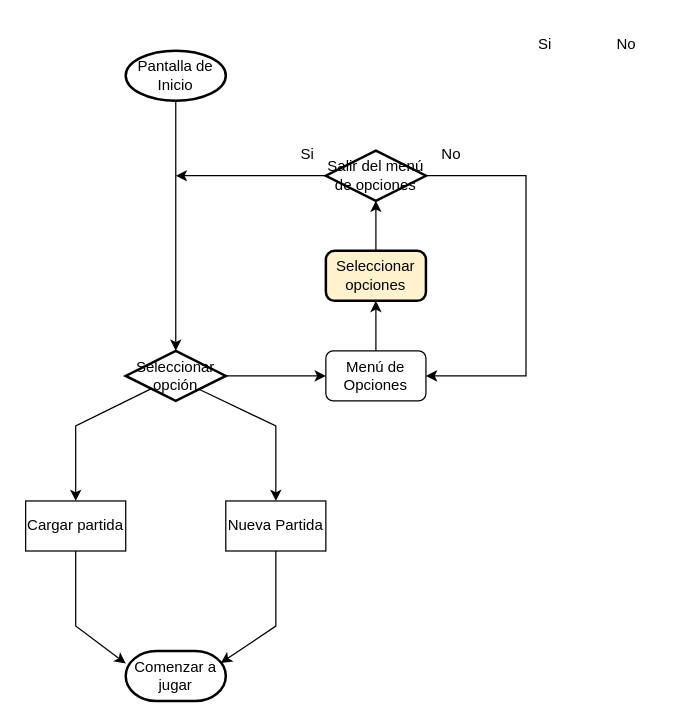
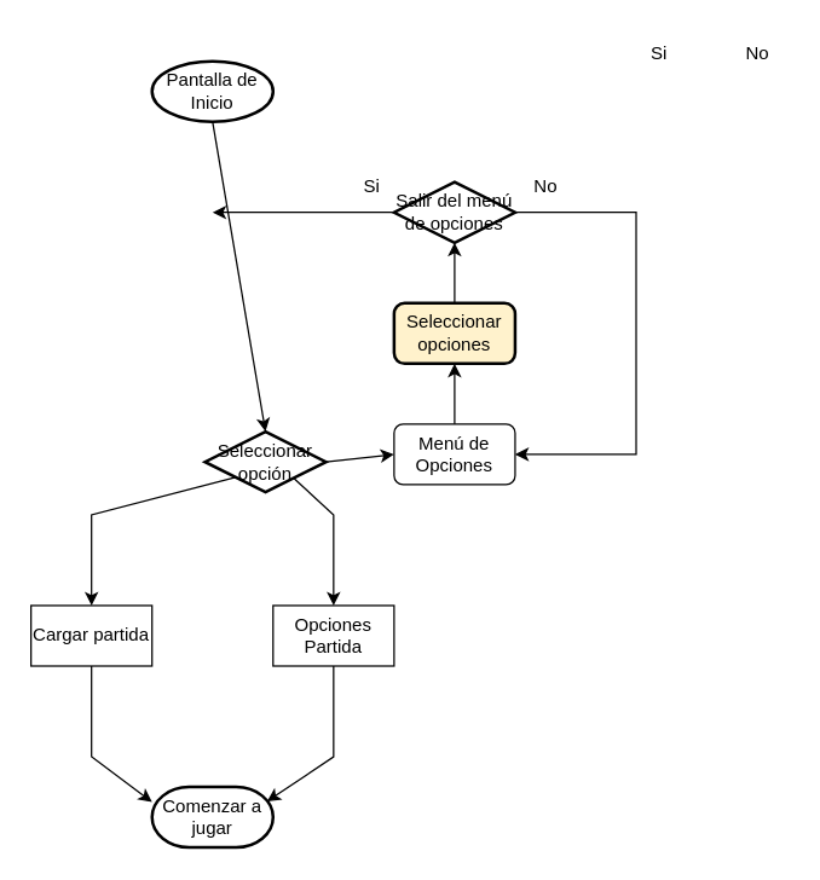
  <mxCell id="0" />
  <mxCell id="1" parent="0" />
  <mxCell id="2" value="Pantalla de Inicio" style="strokeWidth=2;html=1;shape=mxgraph.flowchart.start_1;whiteSpace=wrap;" parent="1" vertex="1"><mxGeometry x="100" y="40" width="80" height="40" as="geometry" /></mxCell>
- <mxCell id="3" value="&lt;div&gt;Seleccionar opción&lt;/div&gt;" style="strokeWidth=2;html=1;shape=mxgraph.flowchart.decision;whiteSpace=wrap;" parent="1" vertex="1"><mxGeometry x="100" y="280" width="80" height="40" as="geometry" /></mxCell>
- <mxCell id="4" value="Nueva Partida" style="rounded=0;whiteSpace=wrap;html=1;" parent="1" vertex="1"><mxGeometry x="180" y="400" width="80" height="40" as="geometry" /></mxCell>
+ <mxCell id="3" value="&lt;div&gt;Seleccionar opción&lt;/div&gt;" style="strokeWidth=2;html=1;shape=mxgraph.flowchart.decision;whiteSpace=wrap;" parent="1" vertex="1"><mxGeometry x="135" y="285" width="80" height="40" as="geometry" /></mxCell>
+ <mxCell id="4" value="Opciones Partida" style="rounded=0;whiteSpace=wrap;html=1;" parent="1" vertex="1"><mxGeometry x="180" y="400" width="80" height="40" as="geometry" /></mxCell>
  <mxCell id="5" value="Cargar partida" style="rounded=0;whiteSpace=wrap;html=1;" parent="1" vertex="1"><mxGeometry x="20" y="400" width="80" height="40" as="geometry" /></mxCell>
  <mxCell id="6" value="Menú de Opciones" style="whiteSpace=wrap;html=1;rounded=1;" parent="1" vertex="1"><mxGeometry x="260" y="280" width="80" height="40" as="geometry" /></mxCell>
  <mxCell id="7" value="" style="endArrow=classic;html=1;rounded=0;exitX=1;exitY=0.5;exitDx=0;exitDy=0;exitPerimeter=0;entryX=0;entryY=0.5;entryDx=0;entryDy=0;" parent="1" source="3" target="6" edge="1"><mxGeometry width="50" height="50" relative="1" as="geometry"><mxPoint x="290" y="450" as="sourcePoint" /><mxPoint x="340" y="400" as="targetPoint" /></mxGeometry></mxCell>
  <mxCell id="8" value="" style="endArrow=classic;html=1;rounded=0;exitX=0;exitY=0.5;exitDx=0;exitDy=0;exitPerimeter=0;" parent="1" source="10" edge="1"><mxGeometry width="50" height="50" relative="1" as="geometry"><mxPoint x="320" y="360" as="sourcePoint" /><mxPoint x="140" y="140" as="targetPoint" /></mxGeometry></mxCell>
  <mxCell id="9" value="" style="endArrow=classic;html=1;rounded=0;exitX=0.5;exitY=1;exitDx=0;exitDy=0;exitPerimeter=0;entryX=0.5;entryY=0;entryDx=0;entryDy=0;entryPerimeter=0;" parent="1" source="2" target="3" edge="1"><mxGeometry width="50" height="50" relative="1" as="geometry"><mxPoint x="330" y="370" as="sourcePoint" /><mxPoint x="380" y="320" as="targetPoint" /></mxGeometry></mxCell>
  <mxCell id="10" value="&lt;div&gt;Salir del menú de opciones&lt;/div&gt;" style="strokeWidth=2;html=1;shape=mxgraph.flowchart.decision;whiteSpace=wrap;" parent="1" vertex="1"><mxGeometry x="260" y="120" width="80" height="40" as="geometry" /></mxCell>
  <mxCell id="11" value="&lt;div&gt;Si&lt;/div&gt;" style="text;html=1;align=center;verticalAlign=middle;resizable=0;points=[];autosize=1;strokeColor=none;fillColor=none;" parent="1" vertex="1"><mxGeometry x="230" y="108" width="30" height="30" as="geometry" /></mxCell>
  <mxCell id="12" value="" style="endArrow=classic;html=1;rounded=0;exitX=1;exitY=0.5;exitDx=0;exitDy=0;exitPerimeter=0;entryX=1;entryY=0.5;entryDx=0;entryDy=0;" parent="1" source="10" target="6" edge="1"><mxGeometry width="50" height="50" relative="1" as="geometry"><mxPoint x="270" y="150" as="sourcePoint" /><mxPoint x="150" y="150" as="targetPoint" /><Array as="points"><mxPoint x="420" y="140" /><mxPoint x="420" y="300" /></Array></mxGeometry></mxCell>
  <mxCell id="13" value="No" style="text;html=1;align=center;verticalAlign=middle;resizable=0;points=[];autosize=1;strokeColor=none;fillColor=none;" parent="1" vertex="1"><mxGeometry x="340" y="108" width="40" height="30" as="geometry" /></mxCell>
  <mxCell id="14" value="" style="endArrow=classic;html=1;rounded=0;exitX=0.5;exitY=0;exitDx=0;exitDy=0;" parent="1" source="6" edge="1"><mxGeometry width="50" height="50" relative="1" as="geometry"><mxPoint x="270" y="150" as="sourcePoint" /><mxPoint x="300" y="240" as="targetPoint" /></mxGeometry></mxCell>
  <mxCell id="15" value="&lt;div&gt;Comenzar a jugar&lt;/div&gt;" style="strokeWidth=2;html=1;shape=mxgraph.flowchart.terminator;whiteSpace=wrap;" parent="1" vertex="1"><mxGeometry x="100" y="520" width="80" height="40" as="geometry" /></mxCell>
  <mxCell id="16" value="" style="endArrow=classic;html=1;rounded=0;entryX=0.5;entryY=1;entryDx=0;entryDy=0;entryPerimeter=0;" parent="1" target="10" edge="1"><mxGeometry width="50" height="50" relative="1" as="geometry"><mxPoint x="300" y="200" as="sourcePoint" /><mxPoint x="310" y="250" as="targetPoint" /></mxGeometry></mxCell>
  <mxCell id="17" value="Seleccionar opciones" style="rounded=1;whiteSpace=wrap;html=1;absoluteArcSize=1;arcSize=14;strokeWidth=2;fillColor=#fff2cc;" parent="1" vertex="1"><mxGeometry x="260" y="200" width="80" height="40" as="geometry" /></mxCell>
  <mxCell id="18" value="" style="endArrow=classic;html=1;rounded=0;exitX=0.732;exitY=0.768;exitDx=0;exitDy=0;exitPerimeter=0;entryX=0.5;entryY=0;entryDx=0;entryDy=0;" parent="1" source="3" target="4" edge="1"><mxGeometry width="50" height="50" relative="1" as="geometry"><mxPoint x="230" y="350" as="sourcePoint" /><mxPoint x="280" y="300" as="targetPoint" /><Array as="points"><mxPoint x="220" y="340" /></Array></mxGeometry></mxCell>
  <mxCell id="19" value="" style="endArrow=classic;html=1;rounded=0;exitX=0.262;exitY=0.749;exitDx=0;exitDy=0;exitPerimeter=0;entryX=0.5;entryY=0;entryDx=0;entryDy=0;" parent="1" source="3" target="5" edge="1"><mxGeometry width="50" height="50" relative="1" as="geometry"><mxPoint x="169" y="321" as="sourcePoint" /><mxPoint x="210" y="400" as="targetPoint" /><Array as="points"><mxPoint x="60" y="340" /></Array></mxGeometry></mxCell>
  <mxCell id="20" value="" style="endArrow=classic;html=1;rounded=0;exitX=0.5;exitY=1;exitDx=0;exitDy=0;entryX=0.95;entryY=0.239;entryDx=0;entryDy=0;entryPerimeter=0;" parent="1" source="4" target="15" edge="1"><mxGeometry width="50" height="50" relative="1" as="geometry"><mxPoint x="210" y="460" as="sourcePoint" /><mxPoint x="260" y="410" as="targetPoint" /><Array as="points"><mxPoint x="220" y="500" /></Array></mxGeometry></mxCell>
  <mxCell id="21" value="" style="endArrow=classic;html=1;rounded=0;exitX=0.5;exitY=1;exitDx=0;exitDy=0;entryX=0;entryY=0.25;entryDx=0;entryDy=0;entryPerimeter=0;" parent="1" source="5" target="15" edge="1"><mxGeometry width="50" height="50" relative="1" as="geometry"><mxPoint x="230" y="450" as="sourcePoint" /><mxPoint x="70" y="530" as="targetPoint" /><Array as="points"><mxPoint x="60" y="500" /></Array></mxGeometry></mxCell>
  <mxCell id="22" value="&lt;div&gt;Si&lt;/div&gt;" style="text;html=1;align=center;verticalAlign=middle;resizable=0;points=[];autosize=1;strokeColor=none;fillColor=none;" vertex="1" parent="1"><mxGeometry x="420" y="20" width="30" height="30" as="geometry" /></mxCell>
  <mxCell id="23" value="No" style="text;html=1;align=center;verticalAlign=middle;resizable=0;points=[];autosize=1;strokeColor=none;fillColor=none;" vertex="1" parent="1"><mxGeometry x="480" y="20" width="40" height="30" as="geometry" /></mxCell>
